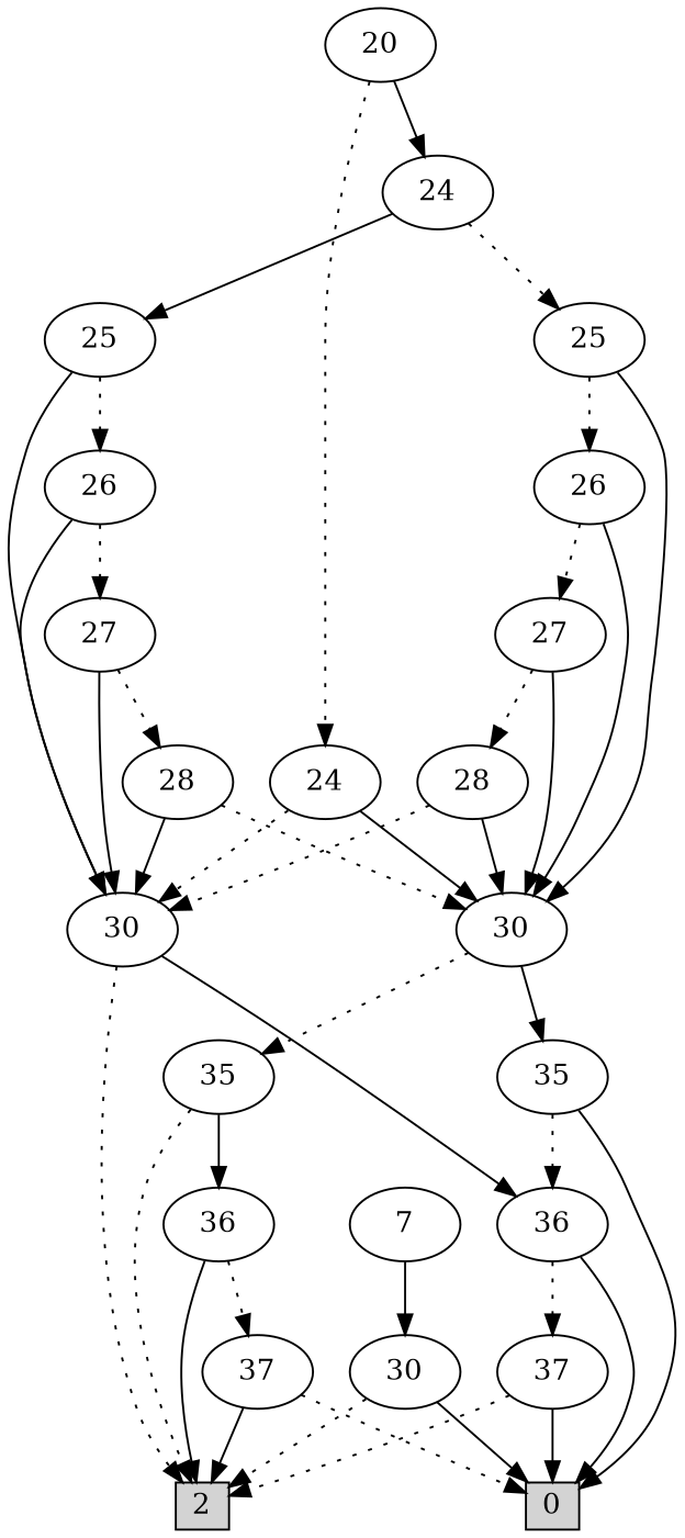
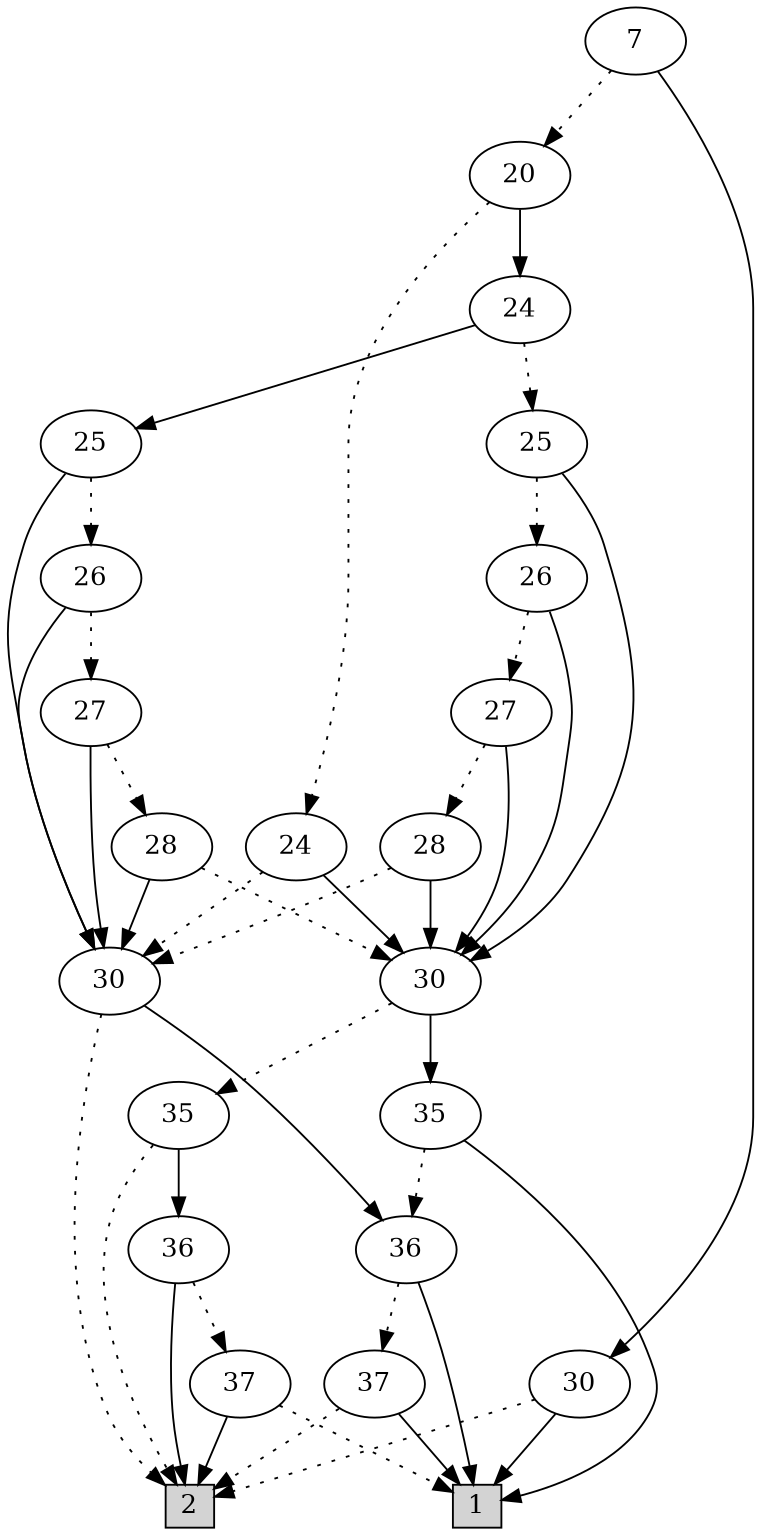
  digraph {
    edge [style=dotted]
    n1 [height=0.3 label=2 shape=box style=filled width=0.3]
-   n2 [height=0.3 label=0 shape=box style=filled width=0.3]
+   n2 [height=0.3 label=1 shape=box style=filled width=0.3]
    n3 [label=7]
    n4 [label=20]
    n5 [label=30]
    n6 [label=24]
    n7 [label=24]
    n8 [label=30]
    n9 [label=30]
    n10 [label=25]
    n11 [label=25]
    n12 [label=36]
    n13 [label=35]
    n14 [label=35]
    n15 [label=26]
    n16 [label=26]
    n17 [label=37]
    n18 [label=36]
    n19 [label=37]
    n20 [label=27]
    n21 [label=27]
    n22 [label=28]
    n23 [label=28]
+   n3 -> n4
    n3 -> n5 [style=filled]
    n4 -> n6
    n4 -> n7 [style=filled]
    n5 -> n1
    n5 -> n2 [style=filled]
    n6 -> n8
    n6 -> n9 [style=filled]
    n7 -> n10
    n7 -> n11 [style=filled]
    n8 -> n1
    n8 -> n12 [style=filled]
    n9 -> n13
    n9 -> n14 [style=filled]
    n10 -> n9 [style=filled]
    n10 -> n15
    n11 -> n8 [style=filled]
    n11 -> n16
    n12 -> n2 [style=filled]
    n12 -> n17
    n13 -> n1
    n13 -> n18 [style=filled]
    n14 -> n2 [style=filled]
    n14 -> n12
    n15 -> n9 [style=filled]
    n15 -> n20
    n16 -> n8 [style=filled]
    n16 -> n21
    n17 -> n1
    n17 -> n2 [style=filled]
    n18 -> n1 [style=filled]
    n18 -> n19
    n19 -> n1 [style=filled]
    n19 -> n2
    n20 -> n9 [style=filled]
    n20 -> n22
    n21 -> n8 [style=filled]
    n21 -> n23
    n22 -> n8
    n22 -> n9 [style=filled]
    n23 -> n8 [style=filled]
    n23 -> n9
  }
